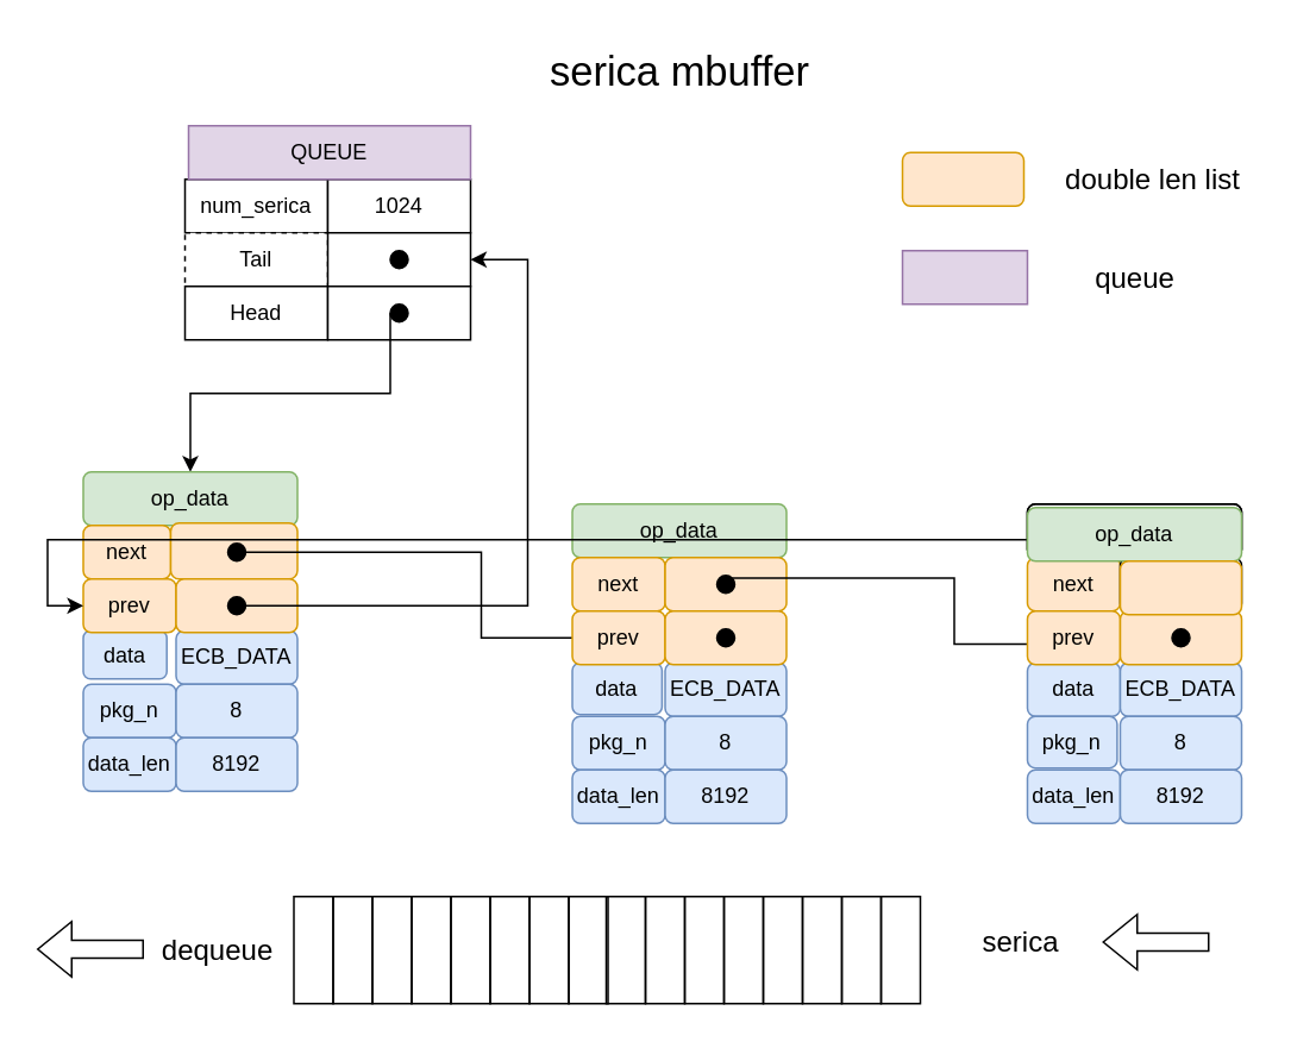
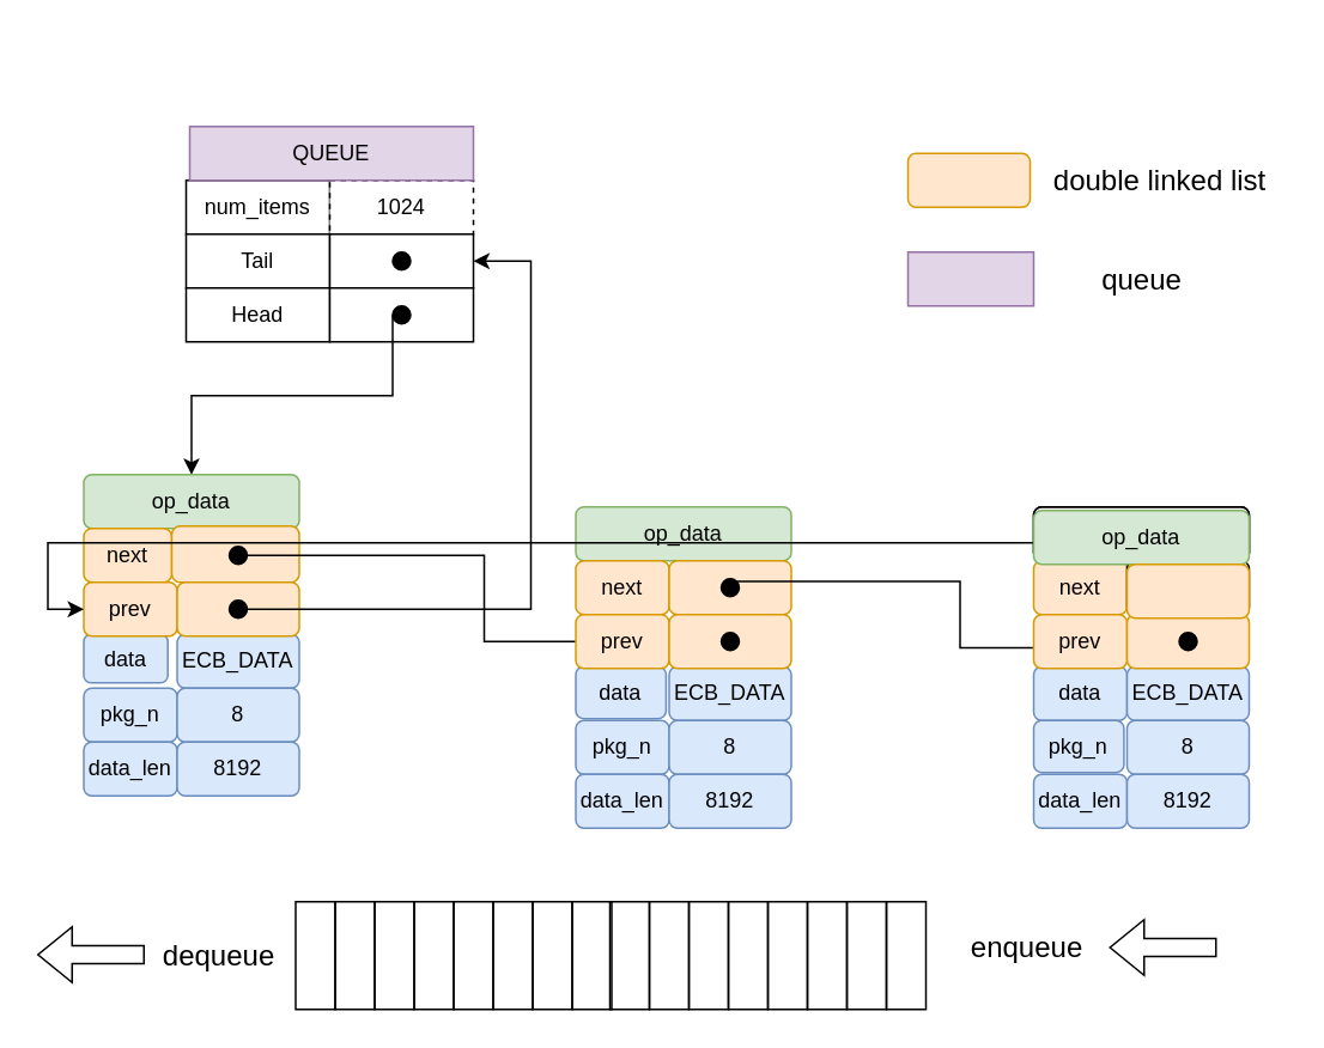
  <mxCell id="0" />
  <mxCell id="1" parent="0" />
- <mxCell id="2" value="num_serica" style="rounded=0;whiteSpace=wrap;html=1;" vertex="1" parent="1"><mxGeometry x="103" y="100" width="80" height="30" as="geometry" /></mxCell>
- <mxCell id="3" value="1024" style="rounded=0;whiteSpace=wrap;html=1;" vertex="1" parent="1"><mxGeometry x="183" y="100" width="80" height="30" as="geometry" /></mxCell>
- <mxCell id="4" value="Tail" style="rounded=0;whiteSpace=wrap;html=1;dashed=1;" vertex="1" parent="1"><mxGeometry x="103" y="130" width="80" height="30" as="geometry" /></mxCell>
+ <mxCell id="2" value="num_items" style="rounded=0;whiteSpace=wrap;html=1;" vertex="1" parent="1"><mxGeometry x="103" y="100" width="80" height="30" as="geometry" /></mxCell>
+ <mxCell id="3" value="1024" style="rounded=0;whiteSpace=wrap;html=1;dashed=1;" vertex="1" parent="1"><mxGeometry x="183" y="100" width="80" height="30" as="geometry" /></mxCell>
+ <mxCell id="4" value="Tail" style="rounded=0;whiteSpace=wrap;html=1;" vertex="1" parent="1"><mxGeometry x="103" y="130" width="80" height="30" as="geometry" /></mxCell>
  <mxCell id="5" value="" style="rounded=0;whiteSpace=wrap;html=1;" vertex="1" parent="1"><mxGeometry x="183" y="130" width="80" height="30" as="geometry" /></mxCell>
  <mxCell id="6" value="Head" style="rounded=0;whiteSpace=wrap;html=1;" vertex="1" parent="1"><mxGeometry x="103" y="160" width="80" height="30" as="geometry" /></mxCell>
  <mxCell id="7" value="" style="rounded=0;whiteSpace=wrap;html=1;" vertex="1" parent="1"><mxGeometry x="183" y="160" width="80" height="30" as="geometry" /></mxCell>
  <mxCell id="8" value="" style="ellipse;whiteSpace=wrap;html=1;aspect=fixed;fillColor=#000000;" vertex="1" parent="1"><mxGeometry x="218" y="140" width="10" height="10" as="geometry" /></mxCell>
  <mxCell id="9" style="edgeStyle=elbowEdgeStyle;rounded=0;orthogonalLoop=1;jettySize=auto;elbow=vertical;html=1;exitX=0;exitY=0.5;exitDx=0;exitDy=0;entryX=0.5;entryY=0;entryDx=0;entryDy=0;" edge="1" parent="1" source="10" target="11"><mxGeometry relative="1" as="geometry" /></mxCell>
  <mxCell id="10" value="" style="ellipse;whiteSpace=wrap;html=1;aspect=fixed;fillColor=#000000;" vertex="1" parent="1"><mxGeometry x="218" y="170" width="10" height="10" as="geometry" /></mxCell>
  <mxCell id="11" value="op_data" style="rounded=1;whiteSpace=wrap;html=1;fillColor=#d5e8d4;strokeColor=#82b366;" vertex="1" parent="1"><mxGeometry x="46" y="264" width="120" height="30" as="geometry" /></mxCell>
  <mxCell id="12" value="data" style="rounded=1;whiteSpace=wrap;html=1;fillColor=#dae8fc;strokeColor=#6c8ebf;" vertex="1" parent="1"><mxGeometry x="46" y="353" width="46.8" height="27" as="geometry" /></mxCell>
  <mxCell id="13" value="ECB_DATA" style="rounded=1;whiteSpace=wrap;html=1;fillColor=#dae8fc;strokeColor=#6c8ebf;" vertex="1" parent="1"><mxGeometry x="98" y="353" width="68" height="30" as="geometry" /></mxCell>
  <mxCell id="14" value="pkg_n" style="rounded=1;whiteSpace=wrap;html=1;fillColor=#dae8fc;strokeColor=#6c8ebf;" vertex="1" parent="1"><mxGeometry x="46" y="383" width="52" height="30" as="geometry" /></mxCell>
  <mxCell id="15" value="8" style="rounded=1;whiteSpace=wrap;html=1;fillColor=#dae8fc;strokeColor=#6c8ebf;" vertex="1" parent="1"><mxGeometry x="98" y="383" width="68" height="30" as="geometry" /></mxCell>
  <mxCell id="16" value="data_len" style="rounded=1;whiteSpace=wrap;html=1;fillColor=#dae8fc;strokeColor=#6c8ebf;" vertex="1" parent="1"><mxGeometry x="46" y="413" width="52" height="30" as="geometry" /></mxCell>
  <mxCell id="17" value="8192" style="rounded=1;whiteSpace=wrap;html=1;fillColor=#dae8fc;strokeColor=#6c8ebf;" vertex="1" parent="1"><mxGeometry x="98" y="413" width="68" height="30" as="geometry" /></mxCell>
  <mxCell id="18" value="next" style="rounded=1;whiteSpace=wrap;html=1;fillColor=#ffe6cc;strokeColor=#d79b00;" vertex="1" parent="1"><mxGeometry x="46" y="294" width="49" height="30" as="geometry" /></mxCell>
  <mxCell id="19" value="" style="rounded=1;whiteSpace=wrap;html=1;fillColor=#ffe6cc;strokeColor=#d79b00;" vertex="1" parent="1"><mxGeometry x="95" y="292.68" width="71" height="31.32" as="geometry" /></mxCell>
  <mxCell id="20" value="prev" style="rounded=1;whiteSpace=wrap;html=1;fillColor=#ffe6cc;strokeColor=#d79b00;" vertex="1" parent="1"><mxGeometry x="46" y="324" width="52" height="30" as="geometry" /></mxCell>
  <mxCell id="21" value="" style="rounded=1;whiteSpace=wrap;html=1;fillColor=#ffe6cc;strokeColor=#d79b00;" vertex="1" parent="1"><mxGeometry x="98" y="324" width="68" height="30" as="geometry" /></mxCell>
  <mxCell id="22" style="edgeStyle=elbowEdgeStyle;rounded=0;orthogonalLoop=1;jettySize=auto;html=1;exitX=1;exitY=0.5;exitDx=0;exitDy=0;entryX=1;entryY=0.5;entryDx=0;entryDy=0;" edge="1" parent="1" source="25" target="5"><mxGeometry relative="1" as="geometry"><Array as="points"><mxPoint x="295" y="230" /></Array></mxGeometry></mxCell>
  <mxCell id="23" style="edgeStyle=elbowEdgeStyle;rounded=0;orthogonalLoop=1;jettySize=auto;html=1;entryX=0;entryY=0.5;entryDx=0;entryDy=0;" edge="1" parent="1" source="24" target="39"><mxGeometry relative="1" as="geometry" /></mxCell>
  <mxCell id="24" value="" style="ellipse;whiteSpace=wrap;html=1;aspect=fixed;fillColor=#000000;" vertex="1" parent="1"><mxGeometry x="127" y="304" width="10" height="10" as="geometry" /></mxCell>
  <mxCell id="25" value="" style="ellipse;whiteSpace=wrap;html=1;aspect=fixed;fillColor=#000000;" vertex="1" parent="1"><mxGeometry x="127" y="334" width="10" height="10" as="geometry" /></mxCell>
  <mxCell id="26" value="op_data" style="rounded=1;whiteSpace=wrap;html=1;fillColor=#d5e8d4;strokeColor=#82b366;" vertex="1" parent="1"><mxGeometry x="320" y="282" width="120" height="30" as="geometry" /></mxCell>
  <mxCell id="27" value="data" style="rounded=1;whiteSpace=wrap;html=1;fillColor=#dae8fc;strokeColor=#6c8ebf;" vertex="1" parent="1"><mxGeometry x="320" y="371" width="50.27" height="29" as="geometry" /></mxCell>
  <mxCell id="28" value="ECB_DATA" style="rounded=1;whiteSpace=wrap;html=1;fillColor=#dae8fc;strokeColor=#6c8ebf;" vertex="1" parent="1"><mxGeometry x="372" y="371" width="68" height="30" as="geometry" /></mxCell>
  <mxCell id="29" value="pkg_n" style="rounded=1;whiteSpace=wrap;html=1;fillColor=#dae8fc;strokeColor=#6c8ebf;" vertex="1" parent="1"><mxGeometry x="320" y="401" width="52" height="30" as="geometry" /></mxCell>
  <mxCell id="30" value="8" style="rounded=1;whiteSpace=wrap;html=1;fillColor=#dae8fc;strokeColor=#6c8ebf;" vertex="1" parent="1"><mxGeometry x="372" y="401" width="68" height="30" as="geometry" /></mxCell>
  <mxCell id="31" value="data_len" style="rounded=1;whiteSpace=wrap;html=1;fillColor=#dae8fc;strokeColor=#6c8ebf;" vertex="1" parent="1"><mxGeometry x="320" y="431" width="52" height="30" as="geometry" /></mxCell>
  <mxCell id="32" value="8192" style="rounded=1;whiteSpace=wrap;html=1;fillColor=#dae8fc;strokeColor=#6c8ebf;" vertex="1" parent="1"><mxGeometry x="372" y="431" width="68" height="30" as="geometry" /></mxCell>
  <mxCell id="33" value="next" style="rounded=1;whiteSpace=wrap;html=1;fillColor=#ffe6cc;strokeColor=#d79b00;" vertex="1" parent="1"><mxGeometry x="320" y="312" width="52" height="30" as="geometry" /></mxCell>
  <mxCell id="34" value="" style="rounded=1;whiteSpace=wrap;html=1;fillColor=#ffe6cc;strokeColor=#d79b00;" vertex="1" parent="1"><mxGeometry x="372" y="312" width="68" height="30" as="geometry" /></mxCell>
  <mxCell id="35" value="prev" style="rounded=1;whiteSpace=wrap;html=1;fillColor=#ffe6cc;strokeColor=#d79b00;" vertex="1" parent="1"><mxGeometry x="320" y="342" width="52" height="30" as="geometry" /></mxCell>
  <mxCell id="36" value="" style="rounded=1;whiteSpace=wrap;html=1;fillColor=#ffe6cc;strokeColor=#d79b00;" vertex="1" parent="1"><mxGeometry x="372" y="342" width="68" height="30" as="geometry" /></mxCell>
  <mxCell id="37" style="edgeStyle=elbowEdgeStyle;rounded=0;orthogonalLoop=1;jettySize=auto;html=1;exitX=1;exitY=0;exitDx=0;exitDy=0;entryX=0;entryY=1;entryDx=0;entryDy=0;" edge="1" parent="1" source="38" target="53"><mxGeometry relative="1" as="geometry" /></mxCell>
  <mxCell id="38" value="" style="ellipse;whiteSpace=wrap;html=1;aspect=fixed;fillColor=#000000;" vertex="1" parent="1"><mxGeometry x="401" y="322" width="10" height="10" as="geometry" /></mxCell>
  <mxCell id="39" value="" style="ellipse;whiteSpace=wrap;html=1;aspect=fixed;fillColor=#000000;" vertex="1" parent="1"><mxGeometry x="401" y="352" width="10" height="10" as="geometry" /></mxCell>
  <mxCell id="40" value="op_data" style="rounded=1;whiteSpace=wrap;html=1;fillColor=none;" vertex="1" parent="1"><mxGeometry x="575" y="282" width="120" height="30" as="geometry" /></mxCell>
  <mxCell id="41" value="data" style="rounded=1;whiteSpace=wrap;html=1;fillColor=#dae8fc;strokeColor=#6c8ebf;" vertex="1" parent="1"><mxGeometry x="575" y="371" width="52" height="30" as="geometry" /></mxCell>
  <mxCell id="42" value="ECB_DATA" style="rounded=1;whiteSpace=wrap;html=1;fillColor=#dae8fc;strokeColor=#6c8ebf;" vertex="1" parent="1"><mxGeometry x="627" y="371" width="68" height="30" as="geometry" /></mxCell>
  <mxCell id="43" value="pkg_n" style="rounded=1;whiteSpace=wrap;html=1;fillColor=#dae8fc;strokeColor=#6c8ebf;" vertex="1" parent="1"><mxGeometry x="575" y="401" width="50.27" height="29" as="geometry" /></mxCell>
  <mxCell id="44" value="8" style="rounded=1;whiteSpace=wrap;html=1;fillColor=#dae8fc;strokeColor=#6c8ebf;" vertex="1" parent="1"><mxGeometry x="627" y="401" width="68" height="30" as="geometry" /></mxCell>
  <mxCell id="45" value="data_len" style="rounded=1;whiteSpace=wrap;html=1;fillColor=#dae8fc;strokeColor=#6c8ebf;" vertex="1" parent="1"><mxGeometry x="575" y="431" width="52" height="30" as="geometry" /></mxCell>
  <mxCell id="46" value="8192" style="rounded=1;whiteSpace=wrap;html=1;fillColor=#dae8fc;strokeColor=#6c8ebf;" vertex="1" parent="1"><mxGeometry x="627" y="431" width="68" height="30" as="geometry" /></mxCell>
  <mxCell id="47" value="next" style="rounded=1;whiteSpace=wrap;html=1;fillColor=#ffe6cc;strokeColor=#d79b00;" vertex="1" parent="1"><mxGeometry x="575" y="312" width="52" height="30" as="geometry" /></mxCell>
  <mxCell id="48" value="" style="rounded=1;whiteSpace=wrap;html=1;fillColor=none;" vertex="1" parent="1"><mxGeometry x="627" y="312" width="68" height="30" as="geometry" /></mxCell>
  <mxCell id="49" value="prev" style="rounded=1;whiteSpace=wrap;html=1;fillColor=#ffe6cc;strokeColor=#d79b00;" vertex="1" parent="1"><mxGeometry x="575" y="342" width="52" height="30" as="geometry" /></mxCell>
  <mxCell id="50" value="" style="rounded=1;whiteSpace=wrap;html=1;fillColor=#ffe6cc;strokeColor=#d79b00;" vertex="1" parent="1"><mxGeometry x="627" y="342" width="68" height="30" as="geometry" /></mxCell>
  <mxCell id="51" style="edgeStyle=orthogonalEdgeStyle;rounded=0;orthogonalLoop=1;jettySize=auto;html=1;exitX=0.5;exitY=0;exitDx=0;exitDy=0;entryX=0;entryY=0.5;entryDx=0;entryDy=0;" edge="1" parent="1" source="52" target="20"><mxGeometry relative="1" as="geometry" /></mxCell>
  <mxCell id="52" value="" style="ellipse;whiteSpace=wrap;html=1;aspect=fixed;fillColor=#000000;" vertex="1" parent="1"><mxGeometry x="656" y="322" width="10" height="10" as="geometry" /></mxCell>
  <mxCell id="53" value="" style="ellipse;whiteSpace=wrap;html=1;aspect=fixed;fillColor=#000000;" vertex="1" parent="1"><mxGeometry x="656" y="352" width="10" height="10" as="geometry" /></mxCell>
  <mxCell id="54" value="" style="rounded=0;whiteSpace=wrap;html=1;fillColor=none;" vertex="1" parent="1"><mxGeometry x="164" y="502" width="22" height="60" as="geometry" /></mxCell>
  <mxCell id="55" value="" style="rounded=0;whiteSpace=wrap;html=1;fillColor=none;" vertex="1" parent="1"><mxGeometry x="186" y="502" width="22" height="60" as="geometry" /></mxCell>
  <mxCell id="56" value="" style="rounded=0;whiteSpace=wrap;html=1;fillColor=none;" vertex="1" parent="1"><mxGeometry x="208" y="502" width="22" height="60" as="geometry" /></mxCell>
  <mxCell id="57" value="" style="rounded=0;whiteSpace=wrap;html=1;fillColor=none;" vertex="1" parent="1"><mxGeometry x="230" y="502" width="22" height="60" as="geometry" /></mxCell>
  <mxCell id="58" value="" style="rounded=0;whiteSpace=wrap;html=1;fillColor=none;" vertex="1" parent="1"><mxGeometry x="252" y="502" width="22" height="60" as="geometry" /></mxCell>
  <mxCell id="59" value="" style="rounded=0;whiteSpace=wrap;html=1;fillColor=none;" vertex="1" parent="1"><mxGeometry x="274" y="502" width="22" height="60" as="geometry" /></mxCell>
  <mxCell id="60" value="" style="rounded=0;whiteSpace=wrap;html=1;fillColor=none;" vertex="1" parent="1"><mxGeometry x="296" y="502" width="22" height="60" as="geometry" /></mxCell>
  <mxCell id="61" value="" style="rounded=0;whiteSpace=wrap;html=1;fillColor=none;" vertex="1" parent="1"><mxGeometry x="318" y="502" width="22" height="60" as="geometry" /></mxCell>
  <mxCell id="62" value="" style="rounded=0;whiteSpace=wrap;html=1;fillColor=none;" vertex="1" parent="1"><mxGeometry x="339" y="502" width="22" height="60" as="geometry" /></mxCell>
  <mxCell id="63" value="" style="rounded=0;whiteSpace=wrap;html=1;fillColor=none;" vertex="1" parent="1"><mxGeometry x="361" y="502" width="22" height="60" as="geometry" /></mxCell>
  <mxCell id="64" value="" style="rounded=0;whiteSpace=wrap;html=1;fillColor=none;" vertex="1" parent="1"><mxGeometry x="383" y="502" width="22" height="60" as="geometry" /></mxCell>
  <mxCell id="65" value="" style="rounded=0;whiteSpace=wrap;html=1;fillColor=none;" vertex="1" parent="1"><mxGeometry x="405" y="502" width="22" height="60" as="geometry" /></mxCell>
  <mxCell id="66" value="" style="rounded=0;whiteSpace=wrap;html=1;fillColor=none;" vertex="1" parent="1"><mxGeometry x="427" y="502" width="22" height="60" as="geometry" /></mxCell>
  <mxCell id="67" value="" style="rounded=0;whiteSpace=wrap;html=1;fillColor=none;" vertex="1" parent="1"><mxGeometry x="449" y="502" width="22" height="60" as="geometry" /></mxCell>
  <mxCell id="68" value="" style="rounded=0;whiteSpace=wrap;html=1;fillColor=none;" vertex="1" parent="1"><mxGeometry x="471" y="502" width="22" height="60" as="geometry" /></mxCell>
  <mxCell id="69" value="" style="rounded=0;whiteSpace=wrap;html=1;fillColor=none;" vertex="1" parent="1"><mxGeometry x="493" y="502" width="22" height="60" as="geometry" /></mxCell>
  <mxCell id="70" value="dequeue" style="text;html=1;align=center;verticalAlign=middle;resizable=0;points=[];autosize=1;strokeColor=none;fillColor=none;fontSize=16;" vertex="1" parent="1"><mxGeometry x="76" y="517" width="90" height="30" as="geometry" /></mxCell>
- <mxCell id="71" value="serica" style="text;html=1;align=center;verticalAlign=middle;resizable=0;points=[];autosize=1;strokeColor=none;fillColor=none;fontSize=16;" vertex="1" parent="1"><mxGeometry x="526" y="512" width="90" height="30" as="geometry" /></mxCell>
+ <mxCell id="71" value="enqueue" style="text;html=1;align=center;verticalAlign=middle;resizable=0;points=[];autosize=1;strokeColor=none;fillColor=none;fontSize=16;" vertex="1" parent="1"><mxGeometry x="526" y="512" width="90" height="30" as="geometry" /></mxCell>
  <mxCell id="72" value="" style="shape=flexArrow;endArrow=classic;html=1;rounded=0;fontSize=16;" edge="1" parent="1"><mxGeometry width="50" height="50" relative="1" as="geometry"><mxPoint x="677" y="527.5" as="sourcePoint" /><mxPoint x="617" y="527.5" as="targetPoint" /></mxGeometry></mxCell>
  <mxCell id="73" value="" style="shape=flexArrow;endArrow=classic;html=1;rounded=0;fontSize=16;" edge="1" parent="1"><mxGeometry width="50" height="50" relative="1" as="geometry"><mxPoint x="80" y="531.5" as="sourcePoint" /><mxPoint x="20" y="531.5" as="targetPoint" /></mxGeometry></mxCell>
  <mxCell id="74" value="op_data" style="rounded=1;whiteSpace=wrap;html=1;fillColor=none;" vertex="1" parent="1"><mxGeometry x="575" y="282" width="120" height="30" as="geometry" /></mxCell>
  <mxCell id="75" value="op_data" style="rounded=1;whiteSpace=wrap;html=1;fillColor=#d5e8d4;strokeColor=#82b366;" vertex="1" parent="1"><mxGeometry x="575" y="284" width="120" height="30" as="geometry" /></mxCell>
  <mxCell id="76" value="" style="rounded=1;whiteSpace=wrap;html=1;fillColor=#ffe6cc;strokeColor=#d79b00;" vertex="1" parent="1"><mxGeometry x="627" y="314" width="68" height="30" as="geometry" /></mxCell>
  <mxCell id="77" value="" style="rounded=1;whiteSpace=wrap;html=1;fillColor=#ffe6cc;strokeColor=#d79b00;" vertex="1" parent="1"><mxGeometry x="505" y="85" width="68" height="30" as="geometry" /></mxCell>
- <mxCell id="78" value="double len list" style="text;html=1;align=center;verticalAlign=middle;resizable=0;points=[];autosize=1;strokeColor=none;fillColor=none;fontSize=16;" vertex="1" parent="1"><mxGeometry x="575" y="85" width="140" height="30" as="geometry" /></mxCell>
+ <mxCell id="78" value="double linked list" style="text;html=1;align=center;verticalAlign=middle;resizable=0;points=[];autosize=1;strokeColor=none;fillColor=none;fontSize=16;" vertex="1" parent="1"><mxGeometry x="575" y="85" width="140" height="30" as="geometry" /></mxCell>
  <mxCell id="79" value="QUEUE" style="rounded=0;whiteSpace=wrap;html=1;fillColor=#e1d5e7;strokeColor=#9673a6;" vertex="1" parent="1"><mxGeometry x="105" y="70" width="158" height="30" as="geometry" /></mxCell>
  <mxCell id="80" value="" style="rounded=0;whiteSpace=wrap;html=1;fillColor=#e1d5e7;strokeColor=#9673a6;" vertex="1" parent="1"><mxGeometry x="505" y="140" width="70" height="30" as="geometry" /></mxCell>
  <mxCell id="81" value="queue" style="text;html=1;align=center;verticalAlign=middle;resizable=0;points=[];autosize=1;strokeColor=none;fillColor=none;fontSize=16;" vertex="1" parent="1"><mxGeometry x="600" y="140" width="70" height="30" as="geometry" /></mxCell>
- <mxCell id="82" value="serica mbuffer" style="text;html=1;align=center;verticalAlign=middle;resizable=0;points=[];autosize=1;strokeColor=none;fillColor=none;fontSize=23;" vertex="1" parent="1"><mxGeometry x="295" y="20" width="170" height="40" as="geometry" /></mxCell>
